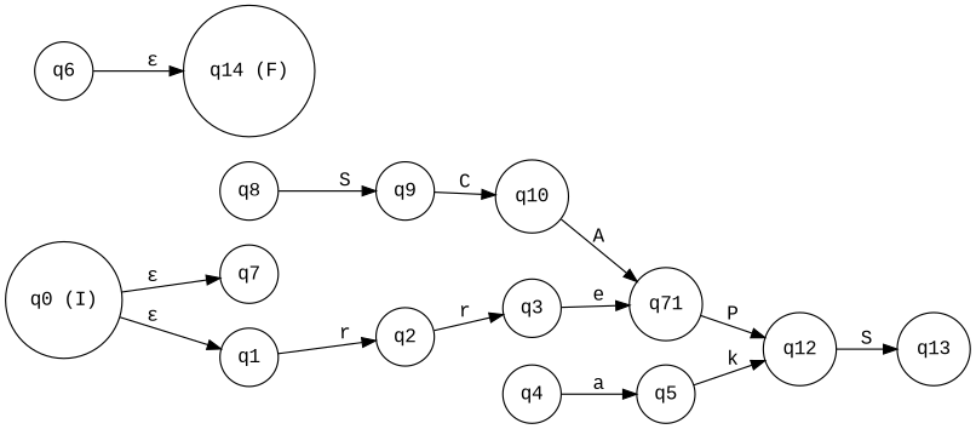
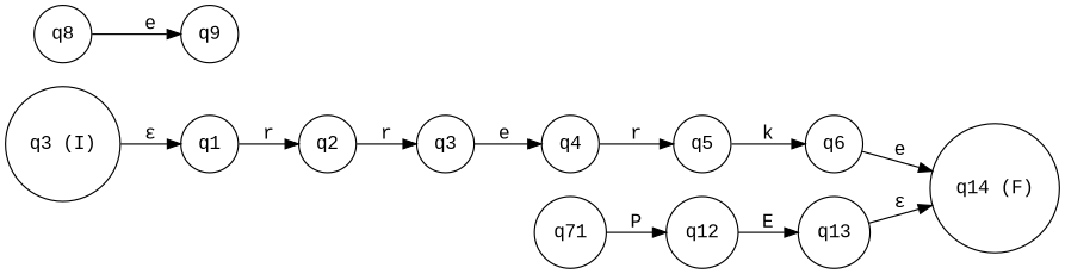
  digraph {
    fontname="Liberation Mono"
    rankdir=LR
    node [fontname="Liberation Mono" shape=circle]
    edge [fontname="Liberation Mono"]
-   n1 [label="q0 (I)"]
+   n1 [label="q3 (I)"]
    n2 [label=q1]
-   n3 [label=q7]
    n4 [label=q2]
    n5 [label=q3]
    n6 [label=q4]
    n7 [label=q5]
    n8 [label=q6]
    n9 [label="q14 (F)"]
    n10 [label=q8]
    n11 [label=q9]
-   n12 [label=q10]
    n13 [label=q71]
    n14 [label=q12]
    n15 [label=q13]
    n1 -> n2 [label="ε"]
-   n1 -> n3 [label="ε"]
    n2 -> n4 [label=r]
    n4 -> n5 [label=r]
-   n5 -> n13 [label=e]
-   n6 -> n7 [label=a]
-   n7 -> n14 [label=k]
-   n8 -> n9 [label="ε"]
-   n10 -> n11 [label=S]
-   n11 -> n12 [label=C]
-   n12 -> n13 [label=A]
+   n5 -> n6 [label=e]
+   n6 -> n7 [label=r]
+   n7 -> n8 [label=k]
+   n8 -> n9 [label=e]
+   n10 -> n11 [label=e]
    n13 -> n14 [label=P]
-   n14 -> n15 [label=S]
+   n14 -> n15 [label=E]
+   n15 -> n9 [label="ε"]
  }
